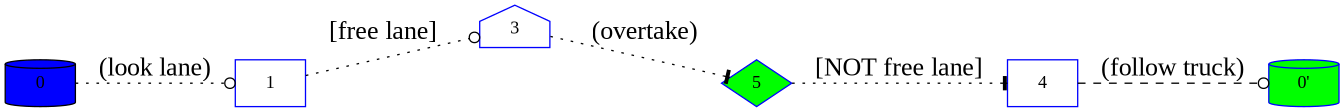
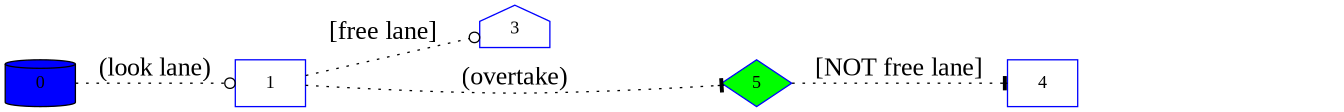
  digraph {
    fontname="Liberation Serif"
    rankdir=LR
    node [color=blue fontname="Liberation Serif" shape=cylinder]
    edge [arrowhead=odot fontname="Liberation Serif" fontsize=20 style=dotted]
    0 [color=black fillcolor=blue style=filled]
    1 [shape=box]
    3 [shape=house]
    n4 [label=4 shape=box]
-   n5 [fillcolor=green label="0'" style=filled]
    5 [fillcolor=green shape=diamond style=filled]
    0 -> 1 [label="(look lane)"]
    1 -> 3 [label="[free lane]"]
-   3 -> 5 [arrowhead=tee label="(overtake)"]
-   n4 -> n5 [label="(follow truck)" style=dashed]
+   1 -> 5 [arrowhead=tee label="(overtake)"]
    5 -> n4 [arrowhead=tee label="[NOT free lane]"]
  }
